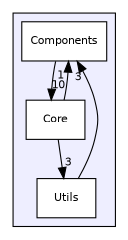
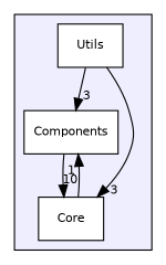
  digraph {
    compound=true
    node [color=black fillcolor=white fontname=Helvetica fontsize=10 shape=box style=filled]
    edge [headlabel=3 labeldistance=1.5 labelfontname=Helvetica labelfontsize=10]
    n1 [label=Components]
    n2 [label=Core]
    n3 [label=Utils]
    subgraph cluster_1 {
      bgcolor="#eeeeff"
      pencolor=black
      n1
      n2
      n3
    }
    n1 -> n2 [headlabel=10]
    n2 -> n1 [headlabel=1]
-   n2 -> n3
+   n3 -> n2
    n3 -> n1
  }
